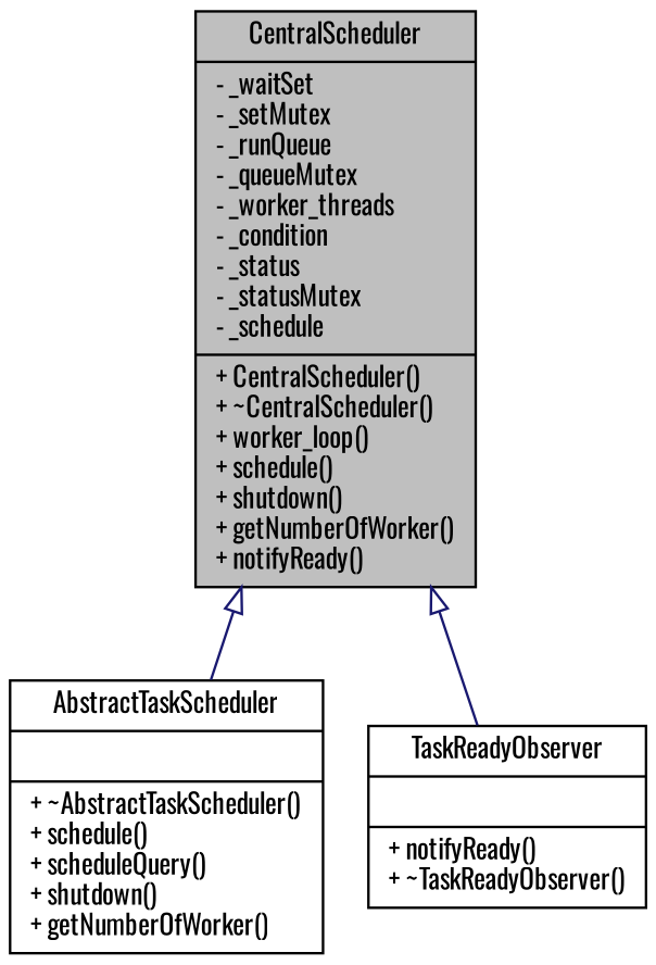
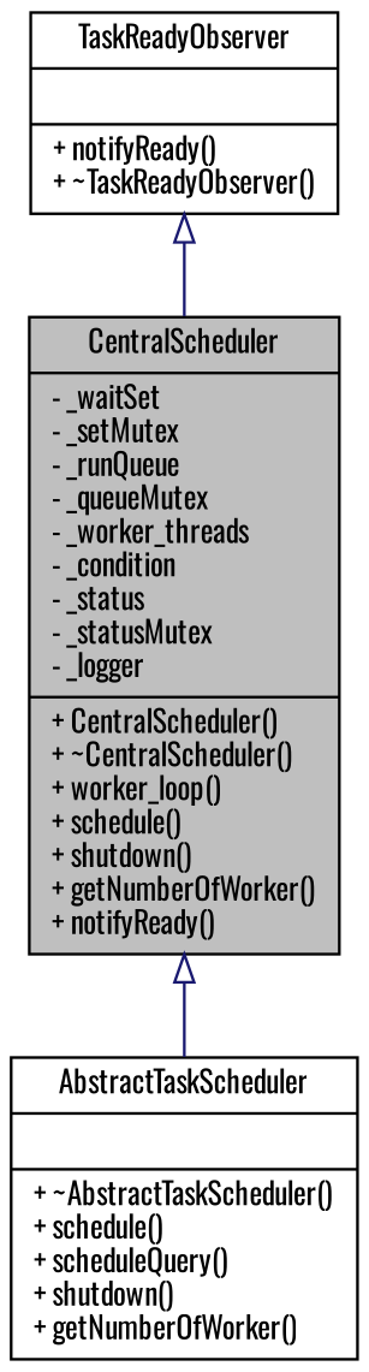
  digraph {
    fontname=Oswald
    node [color=black fillcolor=white fontname=Oswald fontsize=11 shape=record style=filled]
    edge [arrowtail=onormal color=midnightblue dir=back fontname=Oswald fontsize=11 labelfontname=Helvetica labelfontsize=11 style=solid]
-   n1 [fillcolor=grey75 fontcolor=black height=0.2 label="{CentralScheduler\n|- _waitSet\l- _setMutex\l- _runQueue\l- _queueMutex\l- _worker_threads\l- _condition\l- _status\l- _statusMutex\l- _schedule\l|+ CentralScheduler()\l+ ~CentralScheduler()\l+ worker_loop()\l+ schedule()\l+ shutdown()\l+ getNumberOfWorker()\l+ notifyReady()\l}" width=0.4]
+   n1 [fillcolor=grey75 fontcolor=black height=0.2 label="{CentralScheduler\n|- _waitSet\l- _setMutex\l- _runQueue\l- _queueMutex\l- _worker_threads\l- _condition\l- _status\l- _statusMutex\l- _logger\l|+ CentralScheduler()\l+ ~CentralScheduler()\l+ worker_loop()\l+ schedule()\l+ shutdown()\l+ getNumberOfWorker()\l+ notifyReady()\l}" width=0.4]
    n2 [height=0.2 label="{AbstractTaskScheduler\n||+ ~AbstractTaskScheduler()\l+ schedule()\l+ scheduleQuery()\l+ shutdown()\l+ getNumberOfWorker()\l}" width=0.4]
    n3 [height=0.2 label="{TaskReadyObserver\n||+ notifyReady()\l+ ~TaskReadyObserver()\l}" width=0.4]
    n1 -> n2
-   n1 -> n3
+   n3 -> n1
  }
